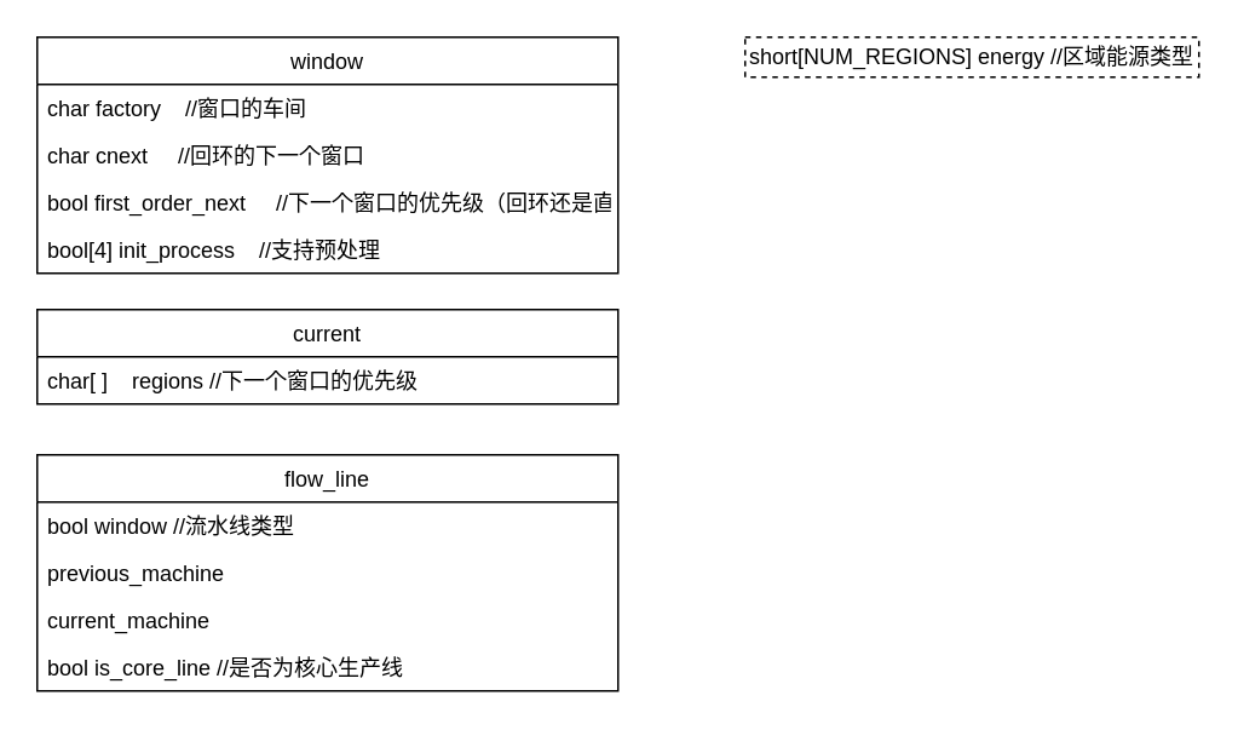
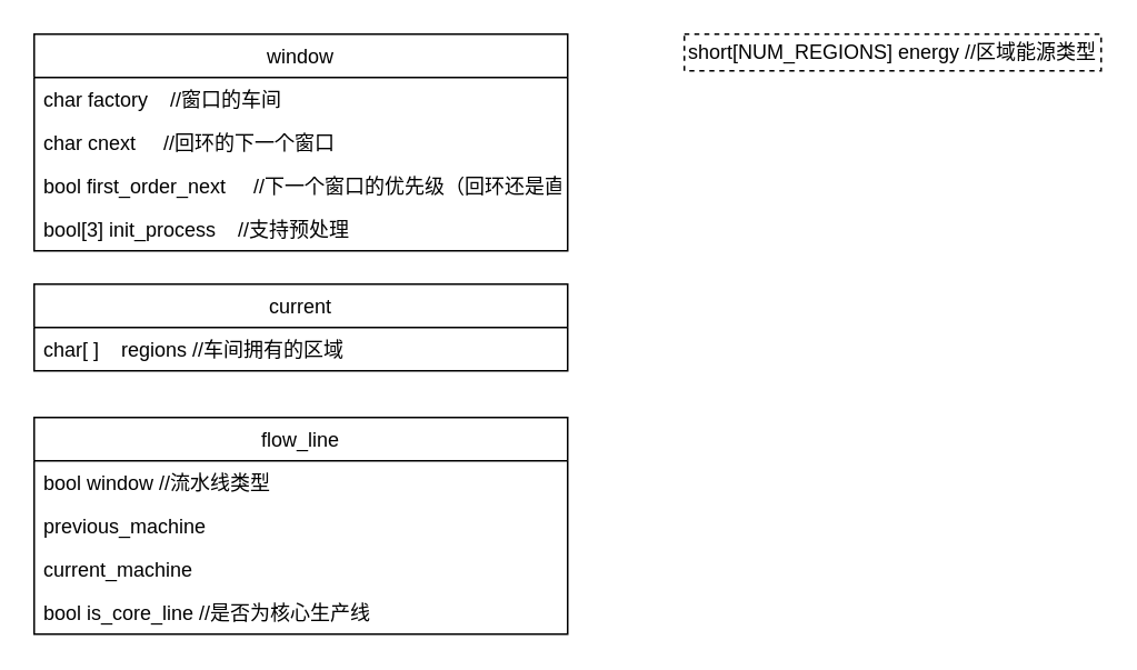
  <mxCell id="0" />
  <mxCell id="1" parent="0" />
  <mxCell id="2" value="window" style="swimlane;fontStyle=0;childLayout=stackLayout;horizontal=1;startSize=26;fillColor=none;horizontalStack=0;resizeParent=1;resizeParentMax=0;resizeLast=0;collapsible=1;marginBottom=0;backgroundOutline=0;" parent="1" vertex="1"><mxGeometry x="20" y="20" width="320" height="130" as="geometry"><mxRectangle x="40" y="40" width="70" height="26" as="alternateBounds" /></mxGeometry></mxCell>
  <mxCell id="3" value="char factory    //窗口的车间" style="text;strokeColor=none;fillColor=none;align=left;verticalAlign=top;spacingLeft=4;spacingRight=4;overflow=hidden;rotatable=0;points=[[0,0.5],[1,0.5]];portConstraint=eastwest;" parent="2" vertex="1"><mxGeometry y="26" width="320" height="26" as="geometry" /></mxCell>
  <mxCell id="4" value="char cnext     //回环的下一个窗口" style="text;strokeColor=none;fillColor=none;align=left;verticalAlign=top;spacingLeft=4;spacingRight=4;overflow=hidden;rotatable=0;points=[[0,0.5],[1,0.5]];portConstraint=eastwest;" parent="2" vertex="1"><mxGeometry y="52" width="320" height="26" as="geometry" /></mxCell>
  <mxCell id="5" value="bool first_order_next     //下一个窗口的优先级（回环还是直线）&#10;" style="text;strokeColor=none;fillColor=none;align=left;verticalAlign=top;spacingLeft=4;spacingRight=4;overflow=hidden;rotatable=0;points=[[0,0.5],[1,0.5]];portConstraint=eastwest;" parent="2" vertex="1"><mxGeometry y="78" width="320" height="26" as="geometry" /></mxCell>
- <mxCell id="6" value="bool[4] init_process    //支持预处理&#10;&#10;" style="text;strokeColor=none;fillColor=none;align=left;verticalAlign=top;spacingLeft=4;spacingRight=4;overflow=hidden;rotatable=0;points=[[0,0.5],[1,0.5]];portConstraint=eastwest;" vertex="1" parent="2"><mxGeometry y="104" width="320" height="26" as="geometry" /></mxCell>
+ <mxCell id="6" value="bool[3] init_process    //支持预处理&#10;&#10;" style="text;strokeColor=none;fillColor=none;align=left;verticalAlign=top;spacingLeft=4;spacingRight=4;overflow=hidden;rotatable=0;points=[[0,0.5],[1,0.5]];portConstraint=eastwest;" vertex="1" parent="2"><mxGeometry y="104" width="320" height="26" as="geometry" /></mxCell>
  <mxCell id="7" value="current" style="swimlane;fontStyle=0;childLayout=stackLayout;horizontal=1;startSize=26;fillColor=none;horizontalStack=0;resizeParent=1;resizeParentMax=0;resizeLast=0;collapsible=1;marginBottom=0;" vertex="1" parent="1"><mxGeometry x="20" y="170" width="320" height="52" as="geometry" /></mxCell>
- <mxCell id="8" value="char[ ]    regions //下一个窗口的优先级" style="text;strokeColor=none;fillColor=none;align=left;verticalAlign=top;spacingLeft=4;spacingRight=4;overflow=hidden;rotatable=0;points=[[0,0.5],[1,0.5]];portConstraint=eastwest;" vertex="1" parent="7"><mxGeometry y="26" width="320" height="26" as="geometry" /></mxCell>
+ <mxCell id="8" value="char[ ]    regions //车间拥有的区域" style="text;strokeColor=none;fillColor=none;align=left;verticalAlign=top;spacingLeft=4;spacingRight=4;overflow=hidden;rotatable=0;points=[[0,0.5],[1,0.5]];portConstraint=eastwest;" vertex="1" parent="7"><mxGeometry y="26" width="320" height="26" as="geometry" /></mxCell>
  <mxCell id="9" value="short[NUM_REGIONS] energy //区域能源类型" style="rounded=0;whiteSpace=wrap;html=1;dashed=1;" vertex="1" parent="1"><mxGeometry x="410" y="20" width="250" height="22" as="geometry" /></mxCell>
  <mxCell id="10" value="flow_line" style="swimlane;fontStyle=0;childLayout=stackLayout;horizontal=1;startSize=26;fillColor=none;horizontalStack=0;resizeParent=1;resizeParentMax=0;resizeLast=0;collapsible=1;marginBottom=0;" vertex="1" parent="1"><mxGeometry x="20" y="250" width="320" height="130" as="geometry" /></mxCell>
  <mxCell id="11" value="bool window //流水线类型" style="text;strokeColor=none;fillColor=none;align=left;verticalAlign=top;spacingLeft=4;spacingRight=4;overflow=hidden;rotatable=0;points=[[0,0.5],[1,0.5]];portConstraint=eastwest;" vertex="1" parent="10"><mxGeometry y="26" width="320" height="26" as="geometry" /></mxCell>
  <mxCell id="12" value="previous_machine" style="text;strokeColor=none;fillColor=none;align=left;verticalAlign=top;spacingLeft=4;spacingRight=4;overflow=hidden;rotatable=0;points=[[0,0.5],[1,0.5]];portConstraint=eastwest;" vertex="1" parent="10"><mxGeometry y="52" width="320" height="26" as="geometry" /></mxCell>
  <mxCell id="13" value="current_machine" style="text;strokeColor=none;fillColor=none;align=left;verticalAlign=top;spacingLeft=4;spacingRight=4;overflow=hidden;rotatable=0;points=[[0,0.5],[1,0.5]];portConstraint=eastwest;" vertex="1" parent="10"><mxGeometry y="78" width="320" height="26" as="geometry" /></mxCell>
  <mxCell id="14" value="bool is_core_line //是否为核心生产线" style="text;strokeColor=none;fillColor=none;align=left;verticalAlign=top;spacingLeft=4;spacingRight=4;overflow=hidden;rotatable=0;points=[[0,0.5],[1,0.5]];portConstraint=eastwest;" vertex="1" parent="10"><mxGeometry y="104" width="320" height="26" as="geometry" /></mxCell>
